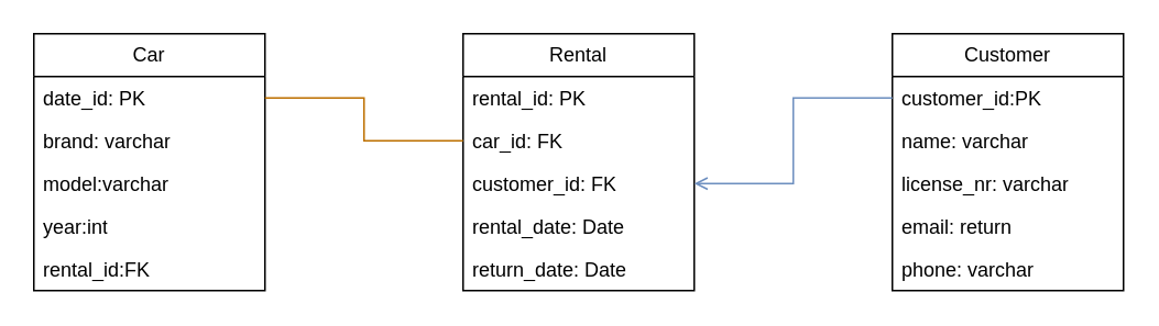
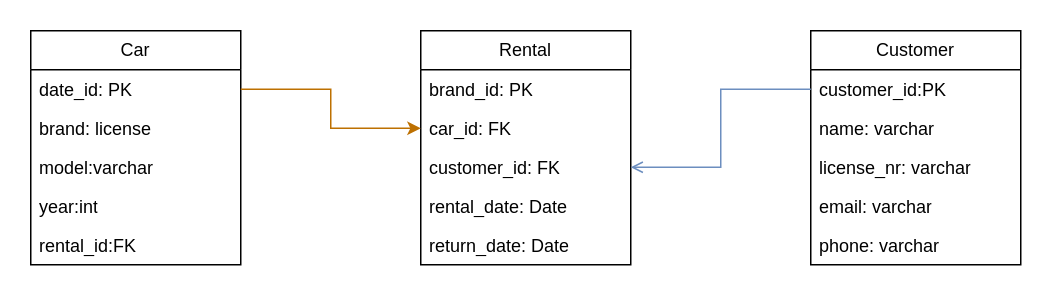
  <mxCell id="0" />
  <mxCell id="1" parent="0" />
  <mxCell id="2" value="Car" style="swimlane;fontStyle=0;childLayout=stackLayout;horizontal=1;startSize=26;fillColor=none;horizontalStack=0;resizeParent=1;resizeParentMax=0;resizeLast=0;collapsible=1;marginBottom=0;whiteSpace=wrap;html=1;" vertex="1" parent="1"><mxGeometry x="20" y="20" width="140" height="156" as="geometry" /></mxCell>
  <mxCell id="3" value="date_id: PK" style="text;strokeColor=none;fillColor=none;align=left;verticalAlign=top;spacingLeft=4;spacingRight=4;overflow=hidden;rotatable=0;points=[[0,0.5],[1,0.5]];portConstraint=eastwest;whiteSpace=wrap;html=1;" vertex="1" parent="2"><mxGeometry y="26" width="140" height="26" as="geometry" /></mxCell>
- <mxCell id="4" value="brand: varchar" style="text;strokeColor=none;fillColor=none;align=left;verticalAlign=top;spacingLeft=4;spacingRight=4;overflow=hidden;rotatable=0;points=[[0,0.5],[1,0.5]];portConstraint=eastwest;whiteSpace=wrap;html=1;" vertex="1" parent="2"><mxGeometry y="52" width="140" height="26" as="geometry" /></mxCell>
+ <mxCell id="4" value="brand: license" style="text;strokeColor=none;fillColor=none;align=left;verticalAlign=top;spacingLeft=4;spacingRight=4;overflow=hidden;rotatable=0;points=[[0,0.5],[1,0.5]];portConstraint=eastwest;whiteSpace=wrap;html=1;" vertex="1" parent="2"><mxGeometry y="52" width="140" height="26" as="geometry" /></mxCell>
  <mxCell id="5" value="model:varchar" style="text;strokeColor=none;fillColor=none;align=left;verticalAlign=top;spacingLeft=4;spacingRight=4;overflow=hidden;rotatable=0;points=[[0,0.5],[1,0.5]];portConstraint=eastwest;whiteSpace=wrap;html=1;" vertex="1" parent="2"><mxGeometry y="78" width="140" height="26" as="geometry" /></mxCell>
  <mxCell id="6" value="year:int" style="text;strokeColor=none;fillColor=none;align=left;verticalAlign=top;spacingLeft=4;spacingRight=4;overflow=hidden;rotatable=0;points=[[0,0.5],[1,0.5]];portConstraint=eastwest;whiteSpace=wrap;html=1;" vertex="1" parent="2"><mxGeometry y="104" width="140" height="26" as="geometry" /></mxCell>
  <mxCell id="7" value="rental_id:FK" style="text;strokeColor=none;fillColor=none;align=left;verticalAlign=top;spacingLeft=4;spacingRight=4;overflow=hidden;rotatable=0;points=[[0,0.5],[1,0.5]];portConstraint=eastwest;whiteSpace=wrap;html=1;" vertex="1" parent="2"><mxGeometry y="130" width="140" height="26" as="geometry" /></mxCell>
  <mxCell id="8" value="Rental" style="swimlane;fontStyle=0;childLayout=stackLayout;horizontal=1;startSize=26;fillColor=none;horizontalStack=0;resizeParent=1;resizeParentMax=0;resizeLast=0;collapsible=1;marginBottom=0;whiteSpace=wrap;html=1;" vertex="1" parent="1"><mxGeometry x="280" y="20" width="140" height="156" as="geometry" /></mxCell>
- <mxCell id="9" value="rental_id: PK" style="text;strokeColor=none;fillColor=none;align=left;verticalAlign=top;spacingLeft=4;spacingRight=4;overflow=hidden;rotatable=0;points=[[0,0.5],[1,0.5]];portConstraint=eastwest;whiteSpace=wrap;html=1;" vertex="1" parent="8"><mxGeometry y="26" width="140" height="26" as="geometry" /></mxCell>
+ <mxCell id="9" value="brand_id: PK" style="text;strokeColor=none;fillColor=none;align=left;verticalAlign=top;spacingLeft=4;spacingRight=4;overflow=hidden;rotatable=0;points=[[0,0.5],[1,0.5]];portConstraint=eastwest;whiteSpace=wrap;html=1;" vertex="1" parent="8"><mxGeometry y="26" width="140" height="26" as="geometry" /></mxCell>
  <mxCell id="10" value="car_id: FK" style="text;strokeColor=none;fillColor=none;align=left;verticalAlign=top;spacingLeft=4;spacingRight=4;overflow=hidden;rotatable=0;points=[[0,0.5],[1,0.5]];portConstraint=eastwest;whiteSpace=wrap;html=1;" vertex="1" parent="8"><mxGeometry y="52" width="140" height="26" as="geometry" /></mxCell>
  <mxCell id="11" value="customer_id: FK" style="text;strokeColor=none;fillColor=none;align=left;verticalAlign=top;spacingLeft=4;spacingRight=4;overflow=hidden;rotatable=0;points=[[0,0.5],[1,0.5]];portConstraint=eastwest;whiteSpace=wrap;html=1;" vertex="1" parent="8"><mxGeometry y="78" width="140" height="26" as="geometry" /></mxCell>
  <mxCell id="12" value="rental_date: Date" style="text;strokeColor=none;fillColor=none;align=left;verticalAlign=top;spacingLeft=4;spacingRight=4;overflow=hidden;rotatable=0;points=[[0,0.5],[1,0.5]];portConstraint=eastwest;whiteSpace=wrap;html=1;" vertex="1" parent="8"><mxGeometry y="104" width="140" height="26" as="geometry" /></mxCell>
  <mxCell id="13" value="return_date: Date" style="text;strokeColor=none;fillColor=none;align=left;verticalAlign=top;spacingLeft=4;spacingRight=4;overflow=hidden;rotatable=0;points=[[0,0.5],[1,0.5]];portConstraint=eastwest;whiteSpace=wrap;html=1;" vertex="1" parent="8"><mxGeometry y="130" width="140" height="26" as="geometry" /></mxCell>
  <mxCell id="14" value="Customer" style="swimlane;fontStyle=0;childLayout=stackLayout;horizontal=1;startSize=26;fillColor=none;horizontalStack=0;resizeParent=1;resizeParentMax=0;resizeLast=0;collapsible=1;marginBottom=0;whiteSpace=wrap;html=1;" vertex="1" parent="1"><mxGeometry x="540" y="20" width="140" height="156" as="geometry" /></mxCell>
  <mxCell id="15" value="customer_id:PK" style="text;strokeColor=none;fillColor=none;align=left;verticalAlign=top;spacingLeft=4;spacingRight=4;overflow=hidden;rotatable=0;points=[[0,0.5],[1,0.5]];portConstraint=eastwest;whiteSpace=wrap;html=1;" vertex="1" parent="14"><mxGeometry y="26" width="140" height="26" as="geometry" /></mxCell>
  <mxCell id="16" value="name: varchar" style="text;strokeColor=none;fillColor=none;align=left;verticalAlign=top;spacingLeft=4;spacingRight=4;overflow=hidden;rotatable=0;points=[[0,0.5],[1,0.5]];portConstraint=eastwest;whiteSpace=wrap;html=1;" vertex="1" parent="14"><mxGeometry y="52" width="140" height="26" as="geometry" /></mxCell>
  <mxCell id="17" value="license_nr: varchar" style="text;strokeColor=none;fillColor=none;align=left;verticalAlign=top;spacingLeft=4;spacingRight=4;overflow=hidden;rotatable=0;points=[[0,0.5],[1,0.5]];portConstraint=eastwest;whiteSpace=wrap;html=1;" vertex="1" parent="14"><mxGeometry y="78" width="140" height="26" as="geometry" /></mxCell>
- <mxCell id="18" value="email: return" style="text;strokeColor=none;fillColor=none;align=left;verticalAlign=top;spacingLeft=4;spacingRight=4;overflow=hidden;rotatable=0;points=[[0,0.5],[1,0.5]];portConstraint=eastwest;whiteSpace=wrap;html=1;" vertex="1" parent="14"><mxGeometry y="104" width="140" height="26" as="geometry" /></mxCell>
+ <mxCell id="18" value="email: varchar" style="text;strokeColor=none;fillColor=none;align=left;verticalAlign=top;spacingLeft=4;spacingRight=4;overflow=hidden;rotatable=0;points=[[0,0.5],[1,0.5]];portConstraint=eastwest;whiteSpace=wrap;html=1;" vertex="1" parent="14"><mxGeometry y="104" width="140" height="26" as="geometry" /></mxCell>
  <mxCell id="19" value="phone: varchar" style="text;strokeColor=none;fillColor=none;align=left;verticalAlign=top;spacingLeft=4;spacingRight=4;overflow=hidden;rotatable=0;points=[[0,0.5],[1,0.5]];portConstraint=eastwest;whiteSpace=wrap;html=1;" vertex="1" parent="14"><mxGeometry y="130" width="140" height="26" as="geometry" /></mxCell>
- <mxCell id="20" style="edgeStyle=orthogonalEdgeStyle;rounded=0;orthogonalLoop=1;jettySize=auto;html=1;exitX=1;exitY=0.5;exitDx=0;exitDy=0;entryX=0;entryY=0.5;entryDx=0;entryDy=0;fillColor=#f0a30a;strokeColor=#BD7000;endArrow=none;" edge="1" parent="1" source="3" target="10"><mxGeometry relative="1" as="geometry" /></mxCell>
+ <mxCell id="20" style="edgeStyle=orthogonalEdgeStyle;rounded=0;orthogonalLoop=1;jettySize=auto;html=1;exitX=1;exitY=0.5;exitDx=0;exitDy=0;entryX=0;entryY=0.5;entryDx=0;entryDy=0;fillColor=#f0a30a;strokeColor=#BD7000;" edge="1" parent="1" source="3" target="10"><mxGeometry relative="1" as="geometry" /></mxCell>
  <mxCell id="21" style="edgeStyle=orthogonalEdgeStyle;rounded=0;orthogonalLoop=1;jettySize=auto;html=1;exitX=0;exitY=0.5;exitDx=0;exitDy=0;entryX=1;entryY=0.5;entryDx=0;entryDy=0;fillColor=#dae8fc;strokeColor=#6c8ebf;endArrow=open;" edge="1" parent="1" source="15" target="11"><mxGeometry relative="1" as="geometry" /></mxCell>
